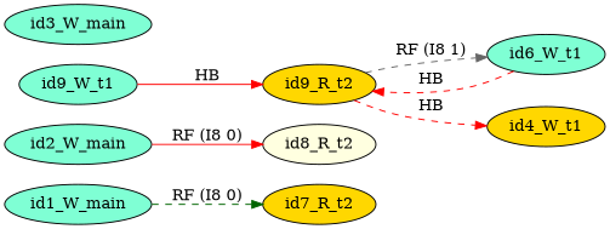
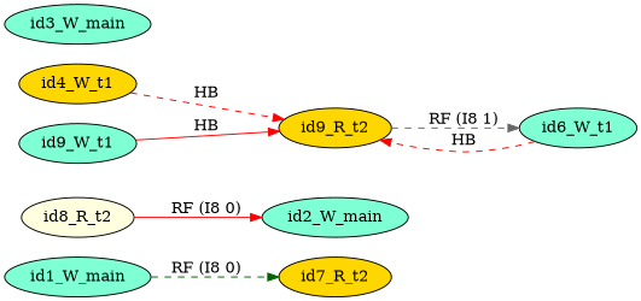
  digraph {
    rankdir=LR
    splines=true
    node [fillcolor=aquamarine style=filled]
    edge [color=red style=dashed]
    id7_R_t2 [fillcolor=gold]
    id1_W_main
    id8_R_t2 [fillcolor=lightyellow]
    id2_W_main
    id9_R_t2 [fillcolor=gold]
    id6_W_t1
    id4_W_t1 [fillcolor=gold]
    n8 [label=id9_W_t1]
    id3_W_main
    id1_W_main -> id7_R_t2 [color=darkgreen label="RF (I8 0)"]
-   id2_W_main -> id8_R_t2 [label="RF (I8 0)" style=solid]
+   id8_R_t2 -> id2_W_main [label="RF (I8 0)" style=solid]
    id9_R_t2 -> id6_W_t1 [color=gray40 label="RF (I8 1)"]
    id6_W_t1 -> id9_R_t2 [label=HB]
-   id9_R_t2 -> id4_W_t1 [label=HB]
+   id4_W_t1 -> id9_R_t2 [label=HB]
    n8 -> id9_R_t2 [label=HB style=solid]
  }
